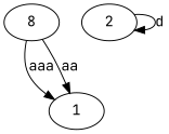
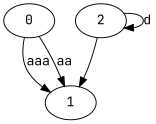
  digraph {
    fontname="JetBrains Mono"
    node [fontname="JetBrains Mono"]
    edge [fontname="JetBrains Mono"]
-   0 [label=8]
+   0
    1
    2
    0 -> 1 [label=aaa]
    0 -> 1 [label=aa]
+   2 -> 1
    2 -> 2 [label=d]
  }
